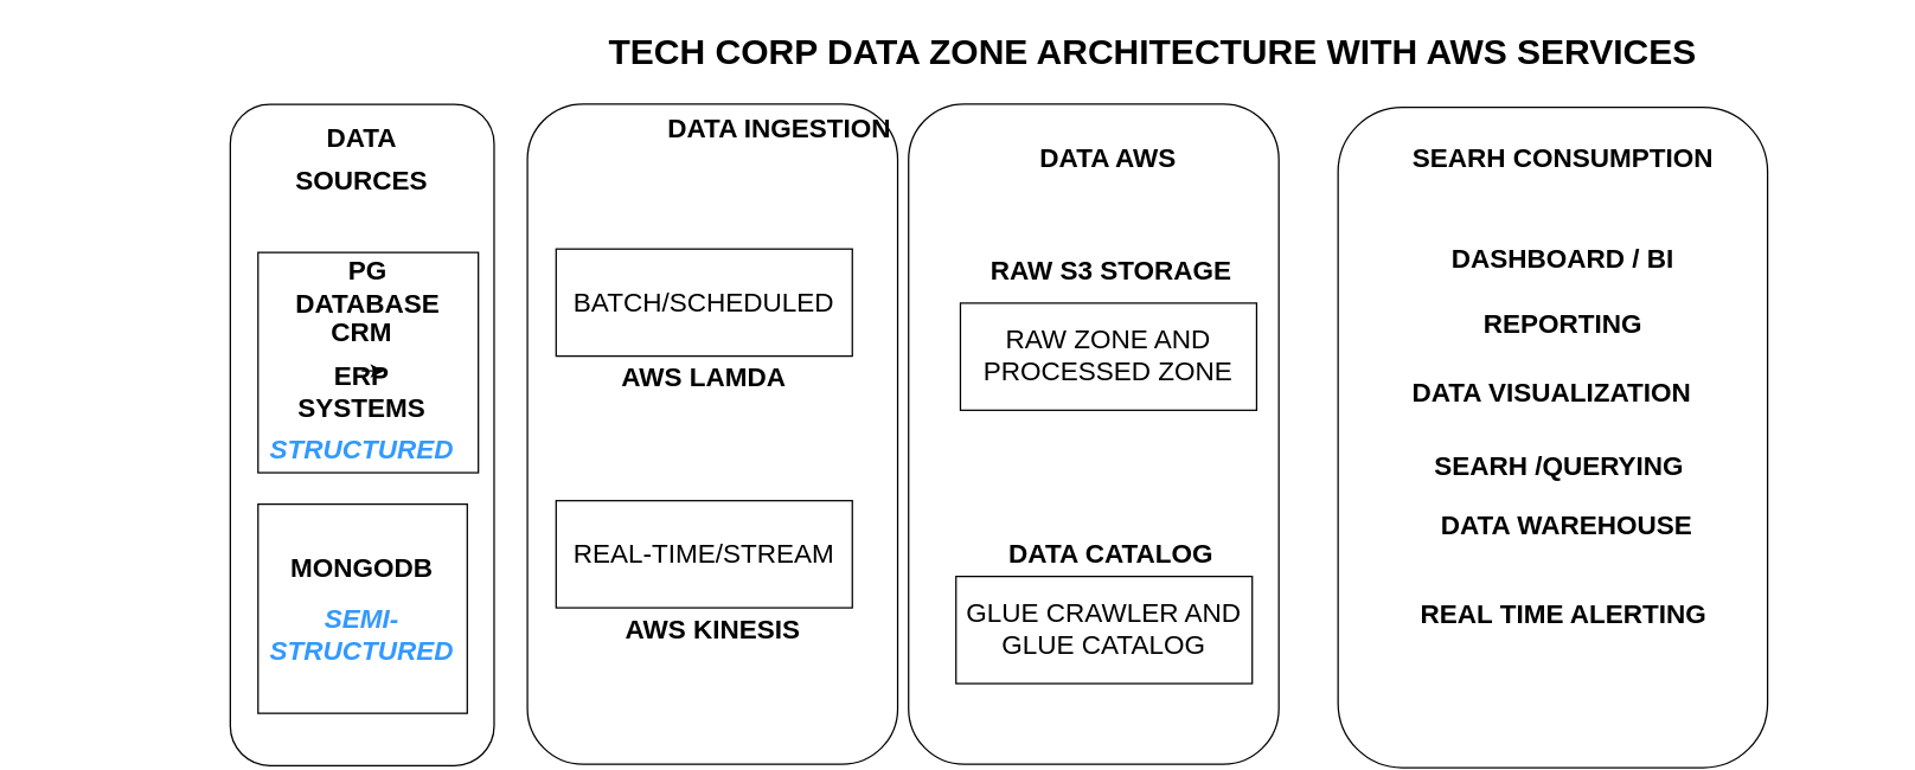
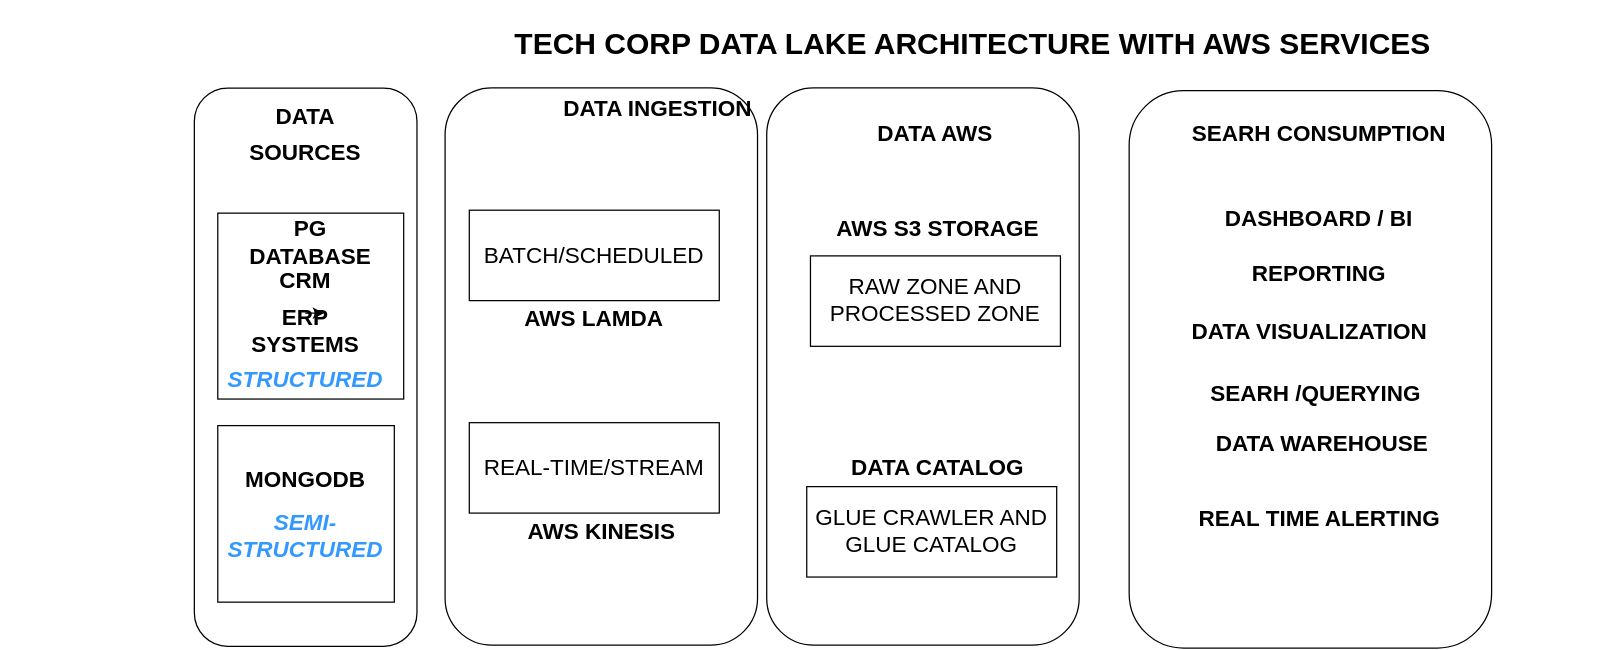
  <mxCell id="0" />
  <mxCell id="1" parent="0" />
  <mxCell id="2" value="" style="rounded=1;whiteSpace=wrap;html=1;rotation=-90;" vertex="1" parent="1"><mxGeometry x="20.78" y="204.21" width="446.57" height="178.13" as="geometry" /></mxCell>
  <mxCell id="3" value="&lt;h1&gt;&lt;b&gt;&lt;font style=&quot;font-size: 18px;&quot;&gt;DATA SOURCES&lt;/font&gt;&lt;/b&gt;&lt;/h1&gt;" style="text;html=1;align=center;verticalAlign=middle;whiteSpace=wrap;rounded=0;" vertex="1" parent="1"><mxGeometry x="213.75" y="90" width="60" height="30" as="geometry" /></mxCell>
  <mxCell id="4" value="" style="rounded=1;whiteSpace=wrap;html=1;rotation=-90;" vertex="1" parent="1"><mxGeometry x="257.65" y="167.65" width="445.94" height="250" as="geometry" /></mxCell>
  <mxCell id="5" value="&lt;h1&gt;&lt;b&gt;&lt;font style=&quot;font-size: 18px;&quot;&gt;DATA INGESTION&lt;/font&gt;&lt;/b&gt;&lt;/h1&gt;" style="text;html=1;align=center;verticalAlign=middle;whiteSpace=wrap;rounded=0;" vertex="1" parent="1"><mxGeometry x="435.62" y="70" width="180" height="30" as="geometry" /></mxCell>
  <mxCell id="6" value="" style="whiteSpace=wrap;html=1;aspect=fixed;" vertex="1" parent="1"><mxGeometry x="173.75" y="170" width="148.75" height="148.75" as="geometry" /></mxCell>
  <mxCell id="7" value="&lt;b&gt;&lt;font style=&quot;font-size: 18px;&quot;&gt;CRM&lt;/font&gt;&lt;/b&gt;" style="text;html=1;align=center;verticalAlign=middle;whiteSpace=wrap;rounded=0;" vertex="1" parent="1"><mxGeometry x="214.38" y="208.75" width="60" height="30" as="geometry" /></mxCell>
  <mxCell id="8" value="&lt;b&gt;&lt;font color=&quot;#3399ff&quot; style=&quot;font-size: 18px;&quot;&gt;&lt;i&gt;STRUCTURED&lt;/i&gt;&lt;/font&gt;&lt;/b&gt;" style="text;html=1;align=center;verticalAlign=middle;whiteSpace=wrap;rounded=0;" vertex="1" parent="1"><mxGeometry x="213.75" y="288.75" width="60" height="30" as="geometry" /></mxCell>
  <mxCell id="9" value="&lt;span style=&quot;font-size: 18px;&quot;&gt;&lt;b&gt;ERP SYSTEMS&lt;/b&gt;&lt;/span&gt;" style="text;html=1;align=center;verticalAlign=middle;whiteSpace=wrap;rounded=0;" vertex="1" parent="1"><mxGeometry x="213.75" y="250" width="60" height="30" as="geometry" /></mxCell>
  <mxCell id="10" value="" style="whiteSpace=wrap;html=1;aspect=fixed;" vertex="1" parent="1"><mxGeometry x="173.75" y="340" width="141.25" height="141.25" as="geometry" /></mxCell>
  <mxCell id="11" value="&lt;b&gt;&lt;font color=&quot;#3399ff&quot; style=&quot;font-size: 18px;&quot;&gt;&lt;i&gt;SEMI-STRUCTURED&lt;/i&gt;&lt;/font&gt;&lt;/b&gt;&lt;div&gt;&lt;b&gt;&lt;font color=&quot;#3399ff&quot; style=&quot;font-size: 18px;&quot;&gt;&lt;i&gt;&lt;br&gt;&lt;/i&gt;&lt;/font&gt;&lt;/b&gt;&lt;/div&gt;" style="text;html=1;align=center;verticalAlign=middle;whiteSpace=wrap;rounded=0;" vertex="1" parent="1"><mxGeometry x="213.75" y="425" width="60" height="30" as="geometry" /></mxCell>
  <mxCell id="12" style="edgeStyle=orthogonalEdgeStyle;rounded=0;orthogonalLoop=1;jettySize=auto;html=1;exitX=0.5;exitY=0;exitDx=0;exitDy=0;entryX=0.75;entryY=0;entryDx=0;entryDy=0;" edge="1" parent="1" source="9" target="9"><mxGeometry relative="1" as="geometry" /></mxCell>
  <mxCell id="13" value="&lt;b&gt;&lt;font style=&quot;font-size: 18px;&quot;&gt;PG DATABASE&lt;/font&gt;&lt;/b&gt;" style="text;html=1;align=center;verticalAlign=middle;whiteSpace=wrap;rounded=0;" vertex="1" parent="1"><mxGeometry x="218.13" y="178.75" width="60" height="30" as="geometry" /></mxCell>
  <mxCell id="14" value="&lt;b&gt;&lt;font style=&quot;font-size: 18px;&quot;&gt;MONGODB&lt;/font&gt;&lt;/b&gt;&lt;div&gt;&lt;b&gt;&lt;font style=&quot;font-size: 18px;&quot;&gt;&lt;br&gt;&lt;/font&gt;&lt;/b&gt;&lt;/div&gt;" style="text;html=1;align=center;verticalAlign=middle;whiteSpace=wrap;rounded=0;" vertex="1" parent="1"><mxGeometry x="213.75" y="380" width="60" height="30" as="geometry" /></mxCell>
  <mxCell id="15" value="&lt;font style=&quot;font-size: 18px;&quot;&gt;BATCH/SCHEDULED&lt;/font&gt;" style="rounded=0;whiteSpace=wrap;html=1;" vertex="1" parent="1"><mxGeometry x="375" y="167.65" width="200" height="72.35" as="geometry" /></mxCell>
  <mxCell id="16" value="&lt;font style=&quot;font-size: 18px;&quot;&gt;REAL-TIME/STREAM&lt;/font&gt;" style="rounded=0;whiteSpace=wrap;html=1;" vertex="1" parent="1"><mxGeometry x="375" y="337.65" width="200" height="72.35" as="geometry" /></mxCell>
  <mxCell id="17" value="" style="rounded=1;whiteSpace=wrap;html=1;rotation=-90;" vertex="1" parent="1"><mxGeometry x="515" y="167.65" width="445.94" height="250" as="geometry" /></mxCell>
  <mxCell id="18" value="&lt;h1&gt;&lt;b&gt;&lt;font style=&quot;font-size: 18px;&quot;&gt;DATA AWS&lt;/font&gt;&lt;/b&gt;&lt;/h1&gt;" style="text;html=1;align=center;verticalAlign=middle;whiteSpace=wrap;rounded=0;" vertex="1" parent="1"><mxGeometry x="657.97" y="90" width="180" height="30" as="geometry" /></mxCell>
  <mxCell id="19" value="&lt;font style=&quot;font-size: 18px;&quot;&gt;RAW ZONE AND PROCESSED ZONE&lt;/font&gt;" style="rounded=0;whiteSpace=wrap;html=1;" vertex="1" parent="1"><mxGeometry x="647.97" y="204.21" width="200" height="72.35" as="geometry" /></mxCell>
- <mxCell id="20" value="&lt;div&gt;&lt;b&gt;&lt;font style=&quot;font-size: 18px;&quot;&gt;RAW S3 STORAGE&lt;/font&gt;&lt;/b&gt;&lt;/div&gt;" style="text;html=1;align=center;verticalAlign=middle;whiteSpace=wrap;rounded=0;" vertex="1" parent="1"><mxGeometry x="655" y="167.65" width="190" height="30" as="geometry" /></mxCell>
+ <mxCell id="20" value="&lt;div&gt;&lt;b&gt;&lt;font style=&quot;font-size: 18px;&quot;&gt;AWS S3 STORAGE&lt;/font&gt;&lt;/b&gt;&lt;/div&gt;" style="text;html=1;align=center;verticalAlign=middle;whiteSpace=wrap;rounded=0;" vertex="1" parent="1"><mxGeometry x="655" y="167.65" width="190" height="30" as="geometry" /></mxCell>
  <mxCell id="21" value="&lt;span style=&quot;font-size: 18px;&quot;&gt;&lt;b&gt;AWS LAMDA&lt;/b&gt;&lt;/span&gt;" style="text;html=1;align=center;verticalAlign=middle;whiteSpace=wrap;rounded=0;" vertex="1" parent="1"><mxGeometry x="380" y="240" width="190" height="30" as="geometry" /></mxCell>
  <mxCell id="22" value="&lt;span style=&quot;font-size: 18px;&quot;&gt;&lt;b&gt;AWS KINESIS&lt;/b&gt;&lt;/span&gt;" style="text;html=1;align=center;verticalAlign=middle;whiteSpace=wrap;rounded=0;" vertex="1" parent="1"><mxGeometry x="385.62" y="410" width="190" height="30" as="geometry" /></mxCell>
  <mxCell id="23" value="&lt;font style=&quot;font-size: 18px;&quot;&gt;GLUE CRAWLER AND GLUE CATALOG&lt;/font&gt;" style="rounded=0;whiteSpace=wrap;html=1;" vertex="1" parent="1"><mxGeometry x="645" y="388.82" width="200" height="72.35" as="geometry" /></mxCell>
  <mxCell id="24" value="&lt;div&gt;&lt;b&gt;&lt;font style=&quot;font-size: 18px;&quot;&gt;DATA CATALOG&lt;/font&gt;&lt;/b&gt;&lt;/div&gt;" style="text;html=1;align=center;verticalAlign=middle;whiteSpace=wrap;rounded=0;" vertex="1" parent="1"><mxGeometry x="655" y="358.82" width="190" height="30" as="geometry" /></mxCell>
  <mxCell id="25" value="" style="rounded=1;whiteSpace=wrap;html=1;rotation=-90;" vertex="1" parent="1"><mxGeometry x="825" y="150" width="445.94" height="290" as="geometry" /></mxCell>
  <mxCell id="26" value="&lt;h1&gt;&lt;b&gt;&lt;font style=&quot;font-size: 18px;&quot;&gt;SEARH CONSUMPTION&lt;/font&gt;&lt;/b&gt;&lt;/h1&gt;" style="text;html=1;align=center;verticalAlign=middle;whiteSpace=wrap;rounded=0;" vertex="1" parent="1"><mxGeometry x="945" y="90" width="220" height="30" as="geometry" /></mxCell>
  <mxCell id="27" value="&lt;span style=&quot;font-size: 18px;&quot;&gt;&lt;b&gt;DASHBOARD / BI&lt;/b&gt;&lt;/span&gt;" style="text;html=1;align=center;verticalAlign=middle;whiteSpace=wrap;rounded=0;" vertex="1" parent="1"><mxGeometry x="960" y="160" width="190" height="30" as="geometry" /></mxCell>
  <mxCell id="28" value="&lt;span style=&quot;font-size: 18px;&quot;&gt;&lt;b&gt;REPORTING&lt;/b&gt;&lt;/span&gt;" style="text;html=1;align=center;verticalAlign=middle;whiteSpace=wrap;rounded=0;" vertex="1" parent="1"><mxGeometry x="960" y="204.21" width="190" height="30" as="geometry" /></mxCell>
  <mxCell id="29" value="&lt;span style=&quot;font-size: 18px;&quot;&gt;&lt;b&gt;DATA VISUALIZATION&lt;/b&gt;&lt;/span&gt;" style="text;html=1;align=center;verticalAlign=middle;whiteSpace=wrap;rounded=0;" vertex="1" parent="1"><mxGeometry x="940.47" y="250" width="215" height="30" as="geometry" /></mxCell>
  <mxCell id="30" value="&lt;span style=&quot;font-size: 18px;&quot;&gt;&lt;b&gt;SEARH /QUERYING&lt;/b&gt;&lt;/span&gt;" style="text;html=1;align=center;verticalAlign=middle;whiteSpace=wrap;rounded=0;" vertex="1" parent="1"><mxGeometry x="945" y="300" width="215" height="30" as="geometry" /></mxCell>
  <mxCell id="31" value="&lt;span style=&quot;font-size: 18px;&quot;&gt;&lt;b&gt;DATA WAREHOUSE&lt;/b&gt;&lt;/span&gt;" style="text;html=1;align=center;verticalAlign=middle;whiteSpace=wrap;rounded=0;" vertex="1" parent="1"><mxGeometry x="950" y="340" width="215" height="30" as="geometry" /></mxCell>
  <mxCell id="32" value="&lt;span style=&quot;font-size: 18px;&quot;&gt;&lt;b&gt;REAL TIME ALERTING&lt;/b&gt;&lt;/span&gt;" style="text;html=1;align=center;verticalAlign=middle;whiteSpace=wrap;rounded=0;" vertex="1" parent="1"><mxGeometry x="947.5" y="400" width="215" height="30" as="geometry" /></mxCell>
- <mxCell id="33" value="&lt;h1&gt;&lt;b&gt;&lt;font style=&quot;font-size: 24px;&quot;&gt;TECH CORP DATA ZONE ARCHITECTURE WITH AWS SERVICES&lt;/font&gt;&lt;/b&gt;&lt;/h1&gt;" style="text;html=1;align=center;verticalAlign=middle;whiteSpace=wrap;rounded=0;" vertex="1" parent="1"><mxGeometry x="392.5" y="20" width="770" height="30" as="geometry" /></mxCell>
+ <mxCell id="33" value="&lt;h1&gt;&lt;b&gt;&lt;font style=&quot;font-size: 24px;&quot;&gt;TECH CORP DATA LAKE ARCHITECTURE WITH AWS SERVICES&lt;/font&gt;&lt;/b&gt;&lt;/h1&gt;" style="text;html=1;align=center;verticalAlign=middle;whiteSpace=wrap;rounded=0;" vertex="1" parent="1"><mxGeometry x="392.5" y="20" width="770" height="30" as="geometry" /></mxCell>
